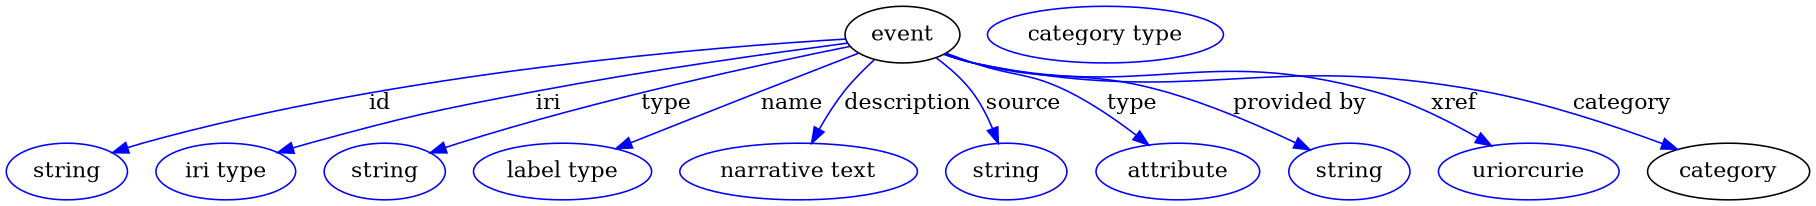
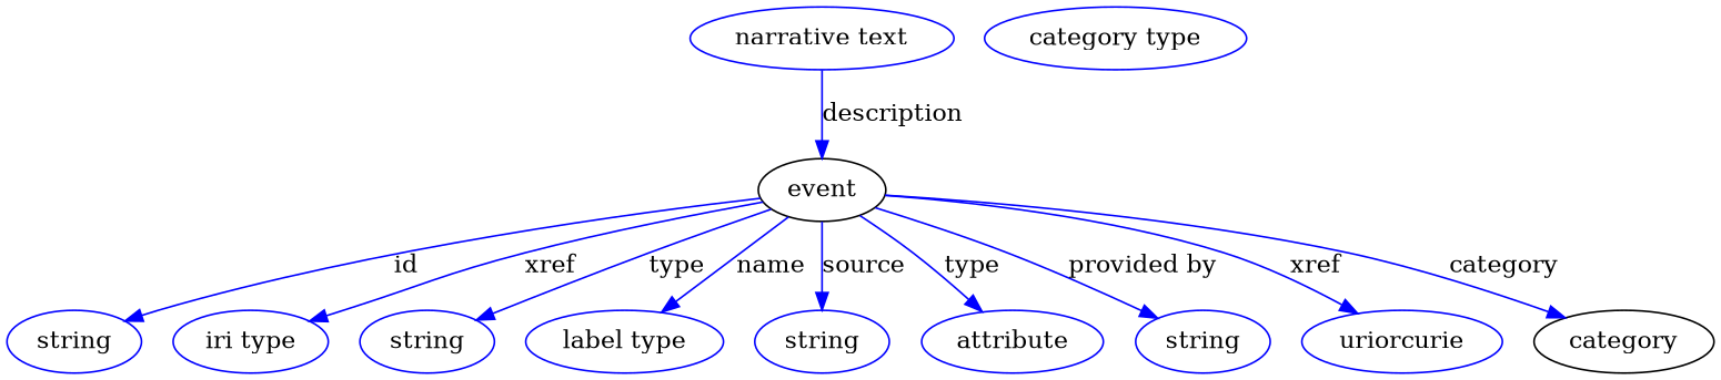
  digraph {
    fontname="DejaVu Serif"
    node [fontname="DejaVu Serif" color=blue]
    edge [color=blue fontname="DejaVu Serif" style=solid]
    n1 [height=0.5 label=event width=1.011 color=""]
    n2 [height=0.5 label=string width=1.0652]
    n3 [height=0.5 label="iri type" width=1.2277]
    n4 [height=0.5 label=string width=1.0652]
    n5 [height=0.5 label="label type" width=1.5707]
    n6 [height=0.5 label="narrative text" width=2.0943]
    n7 [height=0.5 label=string width=1.0652]
    n8 [height=0.5 label=attribute width=1.4443]
    n9 [height=0.5 label=string width=1.0652]
    n10 [height=0.5 label=uriorcurie width=1.5887]
    category [height=0.5 width=1.4263 color=""]
    n12 [height=0.5 label="category type" width=2.0762]
    n1 -> n2 [label=id]
-   n1 -> n3 [label=iri]
+   n1 -> n3 [label=xref]
    n1 -> n4 [label=type]
    n1 -> n5 [label=name]
-   n1 -> n6 [label=description]
+   n6 -> n1 [label=description]
    n1 -> n7 [label=source]
    n1 -> n8 [label=type]
    n1 -> n9 [label="provided by"]
    n1 -> n10 [label=xref]
    n1 -> category [label=category]
  }
